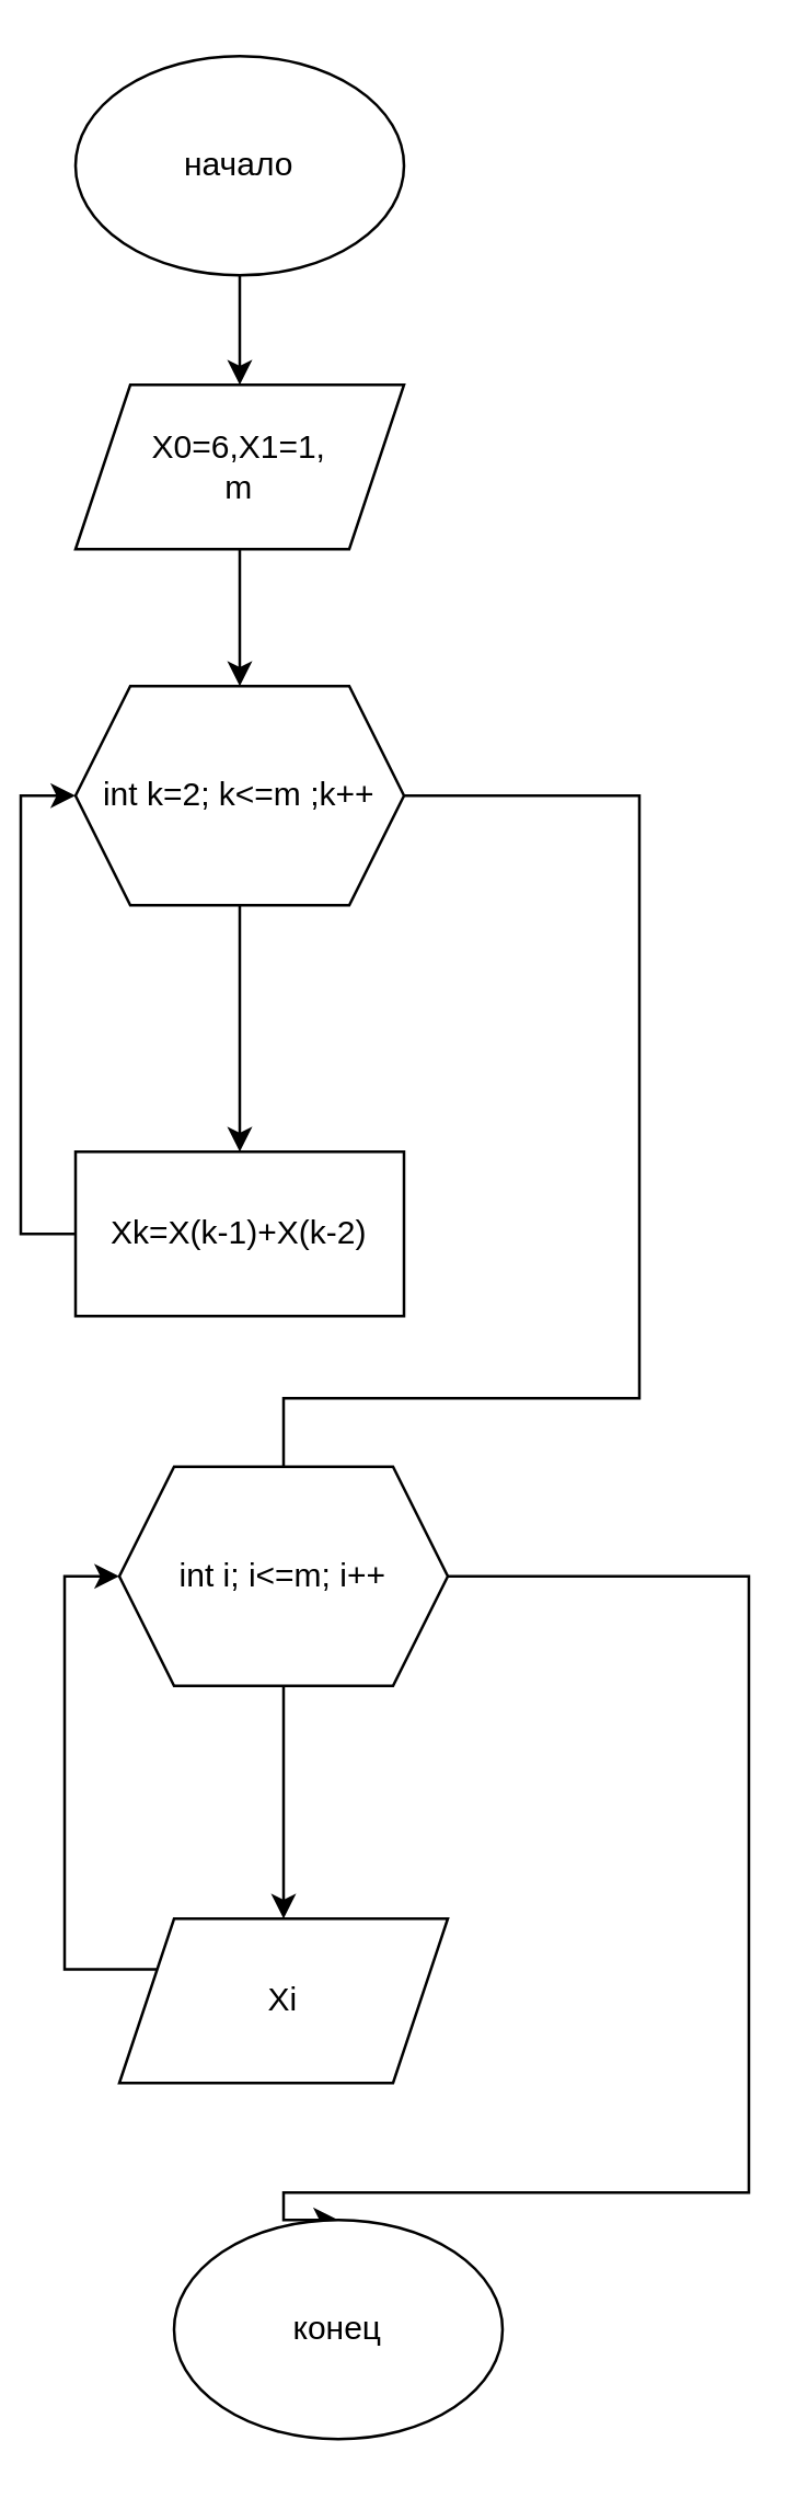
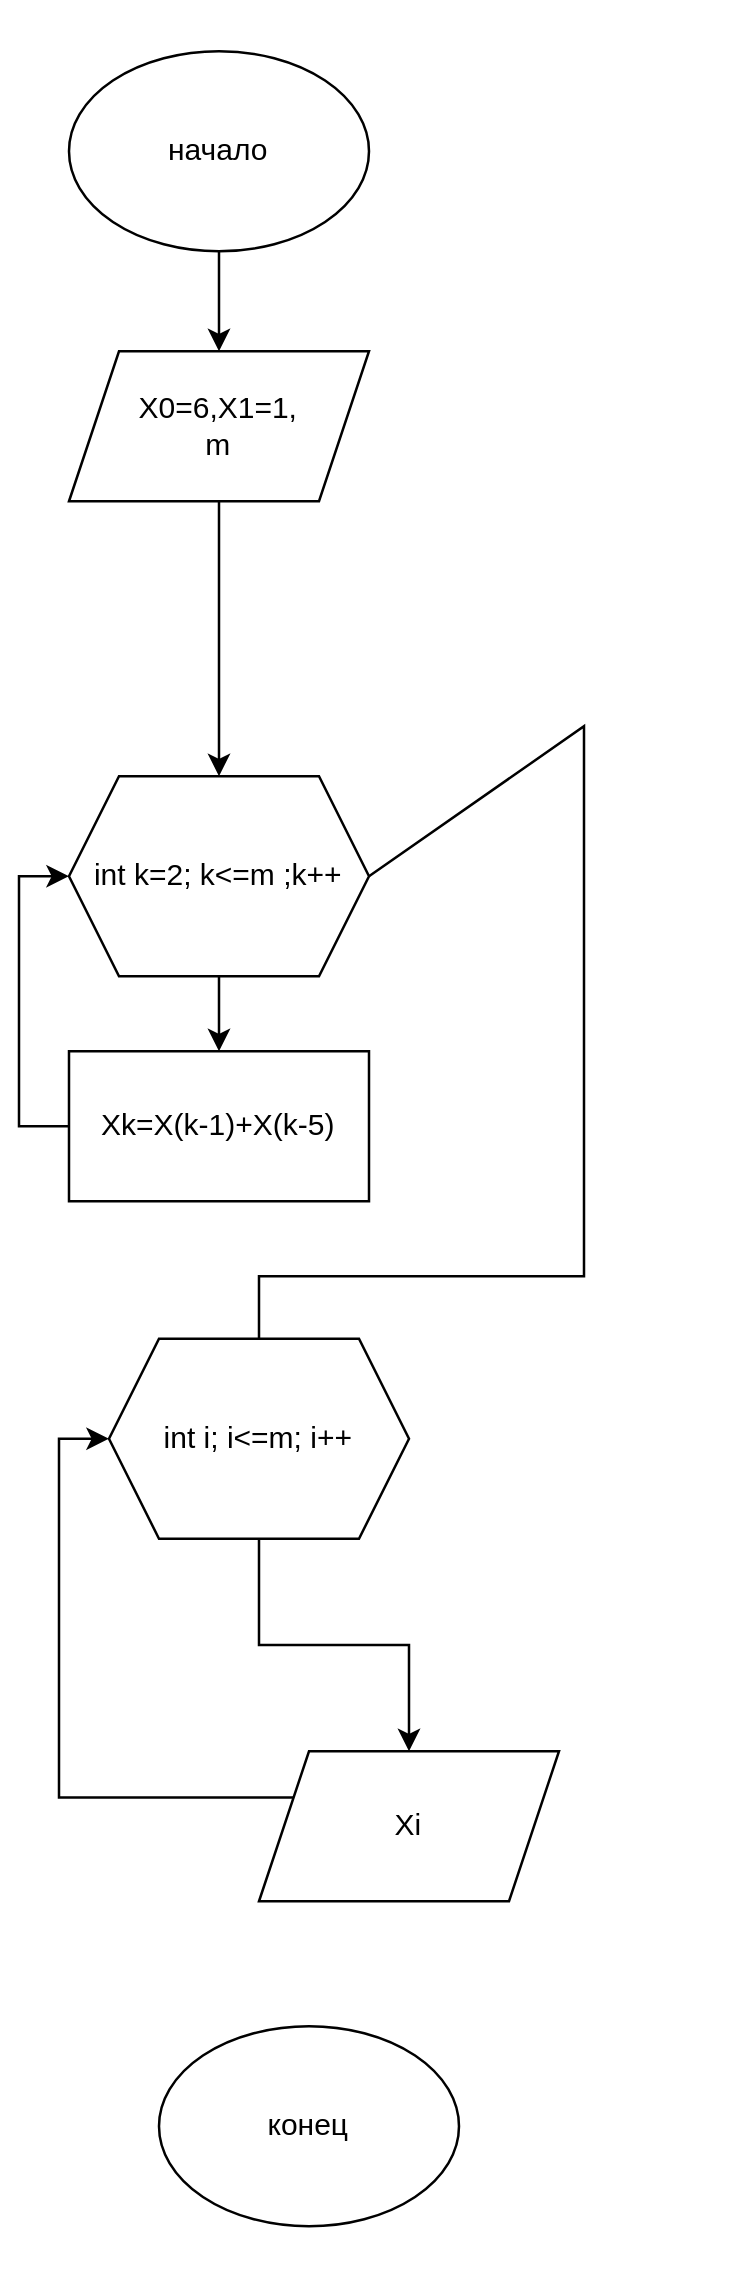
  <mxCell id="0" />
  <mxCell id="1" parent="0" />
  <mxCell id="2" value="" style="edgeStyle=orthogonalEdgeStyle;rounded=0;orthogonalLoop=1;jettySize=auto;html=1;" edge="1" parent="1" source="3" target="5"><mxGeometry relative="1" as="geometry" /></mxCell>
  <mxCell id="3" value="начало" style="ellipse;whiteSpace=wrap;html=1;" vertex="1" parent="1"><mxGeometry x="24" y="20" width="120" height="80" as="geometry" /></mxCell>
  <mxCell id="4" value="" style="edgeStyle=orthogonalEdgeStyle;rounded=0;orthogonalLoop=1;jettySize=auto;html=1;" edge="1" parent="1" source="5" target="7"><mxGeometry relative="1" as="geometry" /></mxCell>
  <mxCell id="5" value="&lt;div&gt;X0=6,X1=1,&lt;/div&gt;&lt;div&gt;m&lt;br&gt;&lt;/div&gt;" style="shape=parallelogram;perimeter=parallelogramPerimeter;whiteSpace=wrap;html=1;fixedSize=1;" vertex="1" parent="1"><mxGeometry x="24" y="140" width="120" height="60" as="geometry" /></mxCell>
  <mxCell id="6" value="" style="edgeStyle=orthogonalEdgeStyle;rounded=0;orthogonalLoop=1;jettySize=auto;html=1;entryX=0.5;entryY=0;entryDx=0;entryDy=0;" edge="1" source="7" parent="1" target="9"><mxGeometry relative="1" as="geometry"><mxPoint x="80" y="410" as="targetPoint" /></mxGeometry></mxCell>
- <mxCell id="7" value="int k=2; k&amp;lt;=m ;k++" style="shape=hexagon;perimeter=hexagonPerimeter2;whiteSpace=wrap;html=1;fixedSize=1;" vertex="1" parent="1"><mxGeometry x="24" y="250" width="120" height="80" as="geometry" /></mxCell>
+ <mxCell id="7" value="int k=2; k&amp;lt;=m ;k++" style="shape=hexagon;perimeter=hexagonPerimeter2;whiteSpace=wrap;html=1;fixedSize=1;" vertex="1" parent="1"><mxGeometry x="24" y="310" width="120" height="80" as="geometry" /></mxCell>
  <mxCell id="8" style="edgeStyle=orthogonalEdgeStyle;rounded=0;orthogonalLoop=1;jettySize=auto;html=1;exitX=0;exitY=0.5;exitDx=0;exitDy=0;entryX=0;entryY=0.5;entryDx=0;entryDy=0;" edge="1" target="7" parent="1" source="9"><mxGeometry relative="1" as="geometry"><mxPoint x="20" y="440" as="sourcePoint" /></mxGeometry></mxCell>
- <mxCell id="9" value="Xk=X(k-1)+X(k-2)" style="rounded=0;whiteSpace=wrap;html=1;" vertex="1" parent="1"><mxGeometry x="24" y="420" width="120" height="60" as="geometry" /></mxCell>
+ <mxCell id="9" value="Xk=X(k-1)+X(k-5)" style="rounded=0;whiteSpace=wrap;html=1;" vertex="1" parent="1"><mxGeometry x="24" y="420" width="120" height="60" as="geometry" /></mxCell>
  <mxCell id="10" value="" style="edgeStyle=orthogonalEdgeStyle;rounded=0;orthogonalLoop=1;jettySize=auto;html=1;entryX=0.5;entryY=0;entryDx=0;entryDy=0;" edge="1" source="12" parent="1" target="14"><mxGeometry relative="1" as="geometry"><mxPoint x="100" y="700" as="targetPoint" /></mxGeometry></mxCell>
- <mxCell id="11" style="edgeStyle=orthogonalEdgeStyle;rounded=0;orthogonalLoop=1;jettySize=auto;html=1;exitX=1;exitY=0.5;exitDx=0;exitDy=0;entryX=0.5;entryY=0;entryDx=0;entryDy=0;" edge="1" source="12" parent="1" target="15"><mxGeometry relative="1" as="geometry"><mxPoint x="240" y="575" as="targetPoint" /><Array as="points"><mxPoint x="270" y="575" /><mxPoint x="270" y="800" /><mxPoint x="100" y="800" /></Array></mxGeometry></mxCell>
  <mxCell id="12" value="int i; i&amp;lt;=m; i++" style="shape=hexagon;perimeter=hexagonPerimeter2;whiteSpace=wrap;html=1;fixedSize=1;" vertex="1" parent="1"><mxGeometry x="40" y="535" width="120" height="80" as="geometry" /></mxCell>
  <mxCell id="13" style="edgeStyle=orthogonalEdgeStyle;rounded=0;orthogonalLoop=1;jettySize=auto;html=1;exitX=0;exitY=0.25;exitDx=0;exitDy=0;entryX=0;entryY=0.5;entryDx=0;entryDy=0;" edge="1" target="12" parent="1" source="14"><mxGeometry relative="1" as="geometry"><mxPoint x="30" y="720" as="sourcePoint" /><Array as="points"><mxPoint x="20" y="719" /><mxPoint x="20" y="575" /></Array></mxGeometry></mxCell>
- <mxCell id="14" value="Xi" style="shape=parallelogram;perimeter=parallelogramPerimeter;whiteSpace=wrap;html=1;fixedSize=1;" vertex="1" parent="1"><mxGeometry x="40" y="700" width="120" height="60" as="geometry" /></mxCell>
+ <mxCell id="14" value="Xi" style="shape=parallelogram;perimeter=parallelogramPerimeter;whiteSpace=wrap;html=1;fixedSize=1;" vertex="1" parent="1"><mxGeometry x="100" y="700" width="120" height="60" as="geometry" /></mxCell>
  <mxCell id="15" value="конец" style="ellipse;whiteSpace=wrap;html=1;" vertex="1" parent="1"><mxGeometry x="60" y="810" width="120" height="80" as="geometry" /></mxCell>
  <mxCell id="16" value="" style="endArrow=none;html=1;rounded=0;exitX=1;exitY=0.5;exitDx=0;exitDy=0;entryX=0.5;entryY=0;entryDx=0;entryDy=0;" edge="1" parent="1" source="7" target="12"><mxGeometry width="50" height="50" relative="1" as="geometry"><mxPoint x="60" y="600" as="sourcePoint" /><mxPoint x="110" y="550" as="targetPoint" /><Array as="points"><mxPoint x="230" y="290" /><mxPoint x="230" y="430" /><mxPoint x="230" y="510" /><mxPoint x="160" y="510" /><mxPoint x="100" y="510" /></Array></mxGeometry></mxCell>
